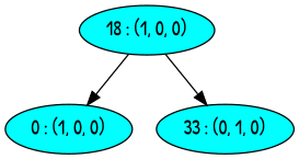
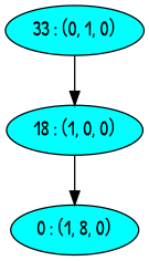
  digraph {
    fontname="Patrick Hand"
    node [fillcolor=cyan fontname="Patrick Hand" style=filled]
    edge [fontname="Patrick Hand"]
-   n1 [label="0 : (1, 0, 0)"]
+   n1 [label="0 : (1, 8, 0)"]
    n2 [label="33 : (0, 1, 0)"]
    n3 [label="18 : (1, 0, 0)"]
-   n3 -> n2
+   n2 -> n3
    n3 -> n1
  }
